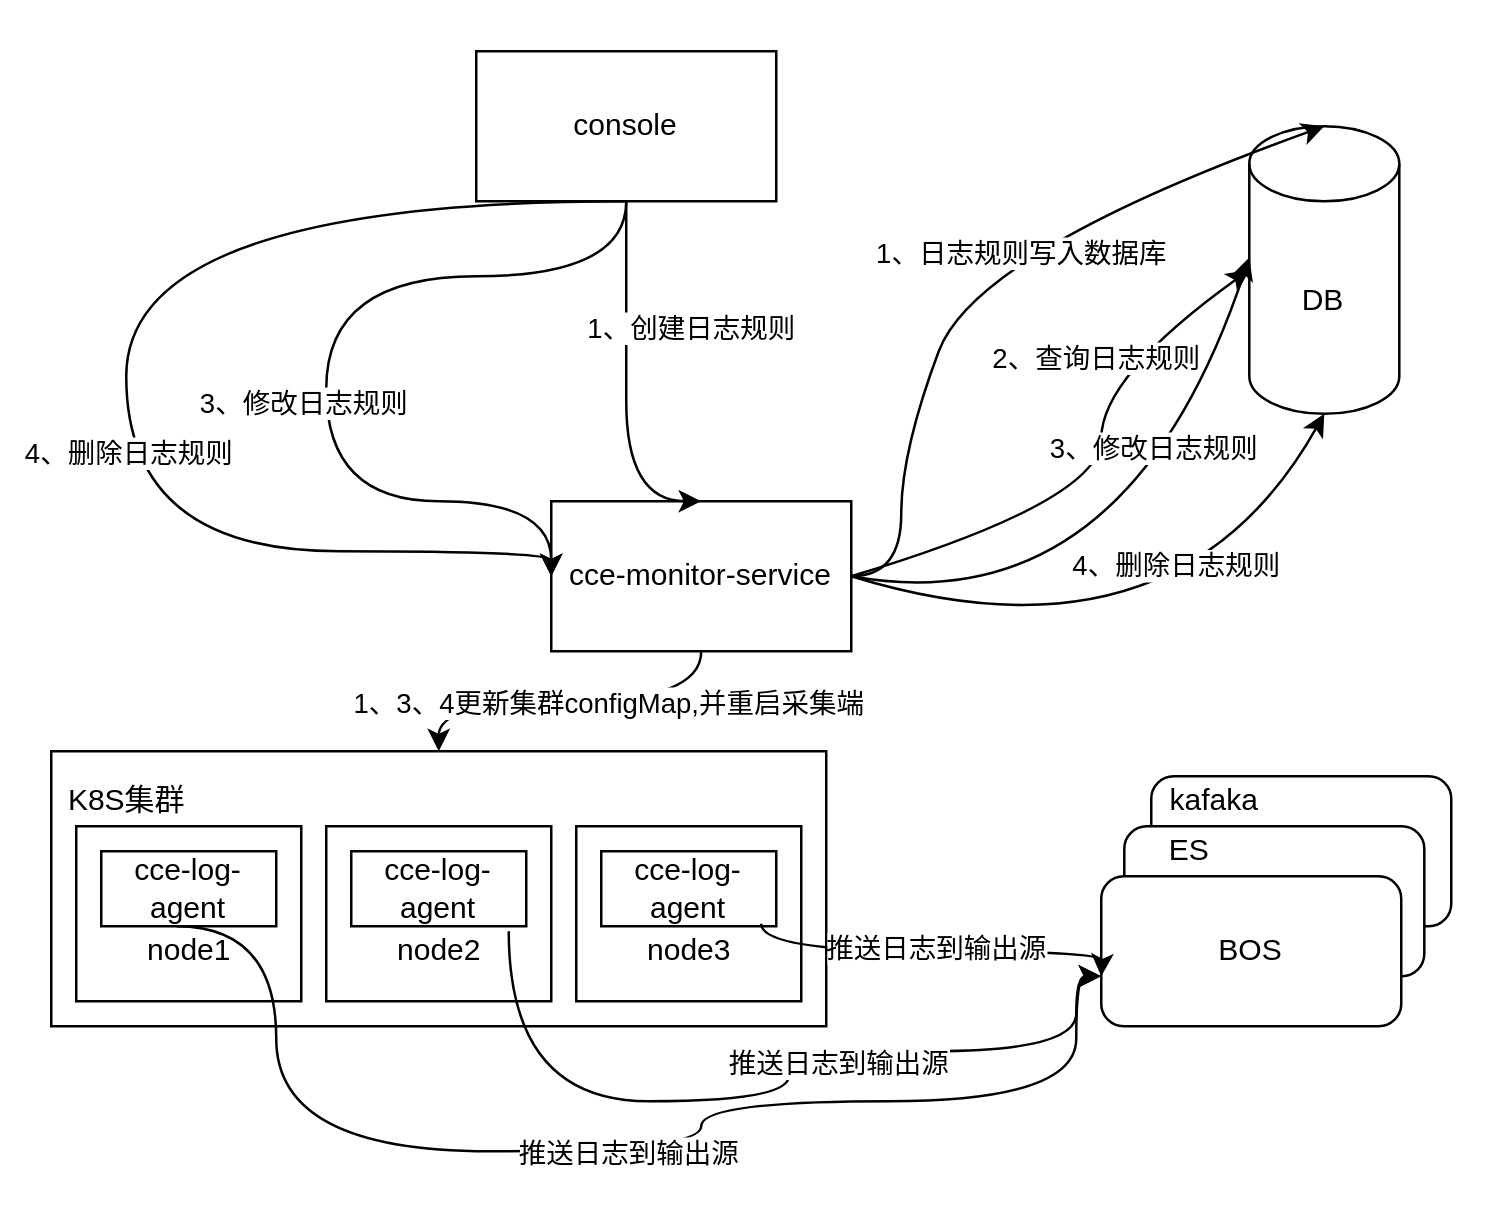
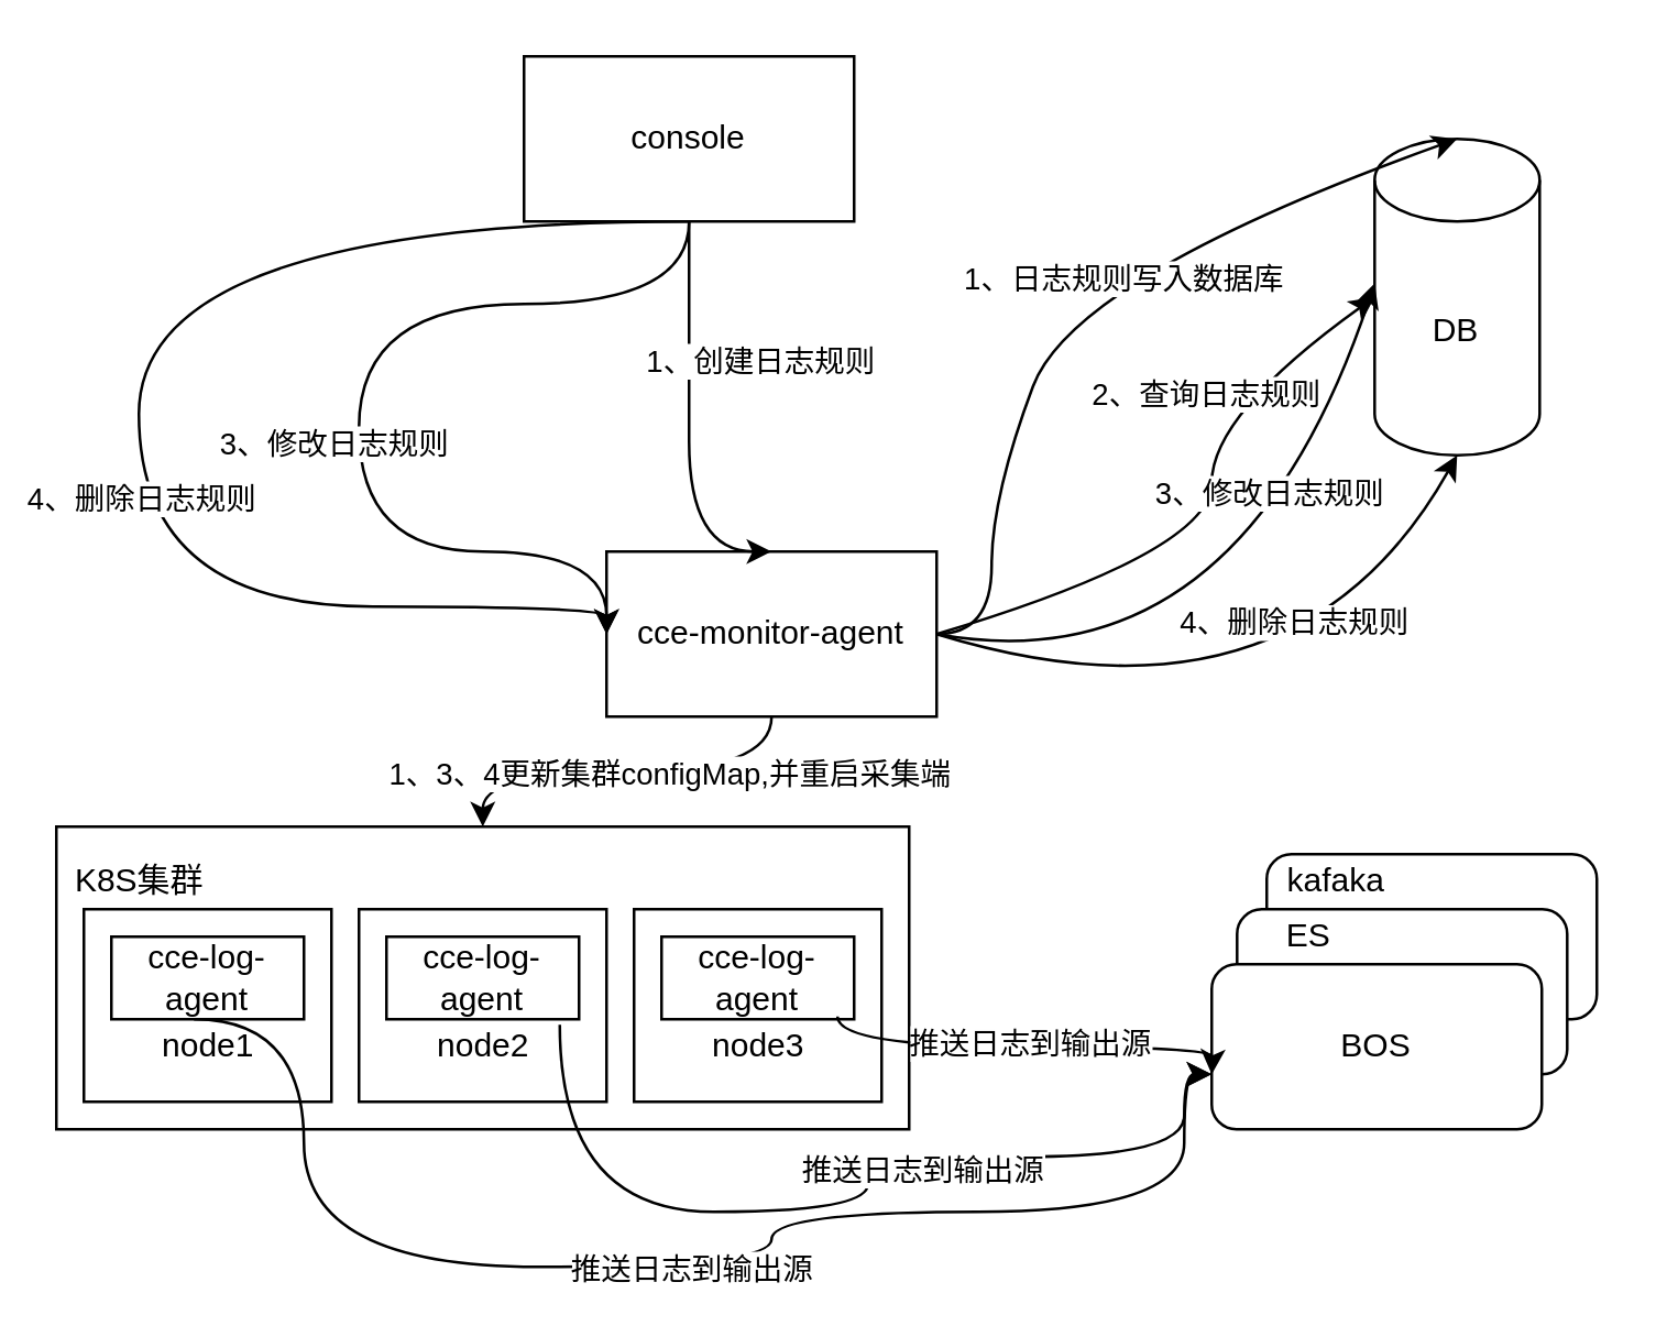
  <mxCell id="0" />
  <mxCell id="1" parent="0" />
  <mxCell id="2" style="edgeStyle=orthogonalEdgeStyle;curved=1;rounded=0;orthogonalLoop=1;jettySize=auto;html=1;exitX=0.5;exitY=1;exitDx=0;exitDy=0;entryX=0.5;entryY=0;entryDx=0;entryDy=0;" edge="1" parent="1" source="4" target="5"><mxGeometry relative="1" as="geometry" /></mxCell>
  <mxCell id="3" value="1、3、4更新集群configMap,并重启采集端" style="edgeLabel;html=1;align=center;verticalAlign=middle;resizable=0;points=[];" vertex="1" connectable="0" parent="2"><mxGeometry x="-0.2" relative="1" as="geometry"><mxPoint as="offset" /></mxGeometry></mxCell>
- <mxCell id="4" value="cce-monitor-service" style="rounded=0;whiteSpace=wrap;html=1;" vertex="1" parent="1"><mxGeometry x="220" y="200" width="120" height="60" as="geometry" /></mxCell>
+ <mxCell id="4" value="cce-monitor-agent" style="rounded=0;whiteSpace=wrap;html=1;" vertex="1" parent="1"><mxGeometry x="220" y="200" width="120" height="60" as="geometry" /></mxCell>
  <mxCell id="5" value="" style="rounded=0;whiteSpace=wrap;html=1;" vertex="1" parent="1"><mxGeometry x="20" y="300" width="310" height="110" as="geometry" /></mxCell>
  <mxCell id="6" value="console" style="rounded=0;whiteSpace=wrap;html=1;" vertex="1" parent="1"><mxGeometry x="190" width="120" height="60" as="geometry" y="20" /></mxCell>
  <mxCell id="7" value="DB" style="shape=cylinder3;whiteSpace=wrap;html=1;boundedLbl=1;backgroundOutline=1;size=15;" vertex="1" parent="1"><mxGeometry x="499.22" y="50" width="60" height="115" as="geometry" /></mxCell>
  <mxCell id="8" value="" style="rounded=0;whiteSpace=wrap;html=1;" vertex="1" parent="1"><mxGeometry x="30" y="330" width="90" height="70" as="geometry" /></mxCell>
  <mxCell id="9" value="" style="rounded=0;whiteSpace=wrap;html=1;" vertex="1" parent="1"><mxGeometry x="130" y="330" width="90" height="70" as="geometry" /></mxCell>
  <mxCell id="10" value="" style="rounded=0;whiteSpace=wrap;html=1;" vertex="1" parent="1"><mxGeometry x="230" y="330" width="90" height="70" as="geometry" /></mxCell>
  <mxCell id="11" value="cce-log-agent" style="rounded=0;whiteSpace=wrap;html=1;" vertex="1" parent="1"><mxGeometry x="40" y="340" width="70" height="30" as="geometry" /></mxCell>
  <mxCell id="12" value="cce-log-agent" style="rounded=0;whiteSpace=wrap;html=1;" vertex="1" parent="1"><mxGeometry x="140" y="340" width="70" height="30" as="geometry" /></mxCell>
  <mxCell id="13" value="cce-log-agent" style="rounded=0;whiteSpace=wrap;html=1;" vertex="1" parent="1"><mxGeometry x="240" y="340" width="70" height="30" as="geometry" /></mxCell>
  <mxCell id="14" value="node1" style="text;html=1;align=center;verticalAlign=middle;resizable=0;points=[];autosize=1;" vertex="1" parent="1"><mxGeometry x="50" y="370" width="50" height="20" as="geometry" /></mxCell>
  <mxCell id="15" value="node3" style="text;html=1;align=center;verticalAlign=middle;resizable=0;points=[];autosize=1;" vertex="1" parent="1"><mxGeometry x="250" y="370" width="50" height="20" as="geometry" /></mxCell>
  <mxCell id="16" value="node2" style="text;html=1;align=center;verticalAlign=middle;resizable=0;points=[];autosize=1;" vertex="1" parent="1"><mxGeometry x="150" y="370" width="50" height="20" as="geometry" /></mxCell>
  <mxCell id="17" value="K8S集群" style="text;html=1;align=center;verticalAlign=middle;resizable=0;points=[];autosize=1;" vertex="1" parent="1"><mxGeometry x="20" y="310" width="60" height="20" as="geometry" /></mxCell>
  <mxCell id="18" value="" style="curved=1;endArrow=classic;html=1;exitX=0.5;exitY=1;exitDx=0;exitDy=0;edgeStyle=orthogonalEdgeStyle;" edge="1" parent="1" source="6"><mxGeometry width="50" height="50" relative="1" as="geometry"><mxPoint x="310" y="260" as="sourcePoint" /><mxPoint x="220" y="230" as="targetPoint" /><Array as="points"><mxPoint x="250" y="110" /><mxPoint x="130" y="110" /><mxPoint x="130" y="200" /><mxPoint x="220" y="200" /></Array></mxGeometry></mxCell>
  <mxCell id="19" value="3、修改日志规则" style="edgeLabel;html=1;align=center;verticalAlign=middle;resizable=0;points=[];" vertex="1" connectable="0" parent="18"><mxGeometry x="0.05" y="1" relative="1" as="geometry"><mxPoint x="-11" y="11" as="offset" /></mxGeometry></mxCell>
  <mxCell id="20" value="" style="curved=1;endArrow=classic;html=1;entryX=0.5;entryY=0;entryDx=0;entryDy=0;edgeStyle=orthogonalEdgeStyle;" edge="1" parent="1" target="4"><mxGeometry width="50" height="50" relative="1" as="geometry"><mxPoint x="250" y="80" as="sourcePoint" /><mxPoint x="210" y="220" as="targetPoint" /><Array as="points"><mxPoint x="250" y="120" /><mxPoint x="250" y="120" /></Array></mxGeometry></mxCell>
  <mxCell id="21" value="1、创建日志规则" style="edgeLabel;html=1;align=center;verticalAlign=middle;resizable=0;points=[];" vertex="1" connectable="0" parent="20"><mxGeometry x="0.05" y="1" relative="1" as="geometry"><mxPoint x="24" y="-29" as="offset" /></mxGeometry></mxCell>
  <mxCell id="22" value="" style="curved=1;endArrow=classic;html=1;edgeStyle=orthogonalEdgeStyle;" edge="1" parent="1"><mxGeometry width="50" height="50" relative="1" as="geometry"><mxPoint x="250" y="80" as="sourcePoint" /><mxPoint x="220" y="230" as="targetPoint" /><Array as="points"><mxPoint x="50" y="80" /><mxPoint x="50" y="220" /><mxPoint x="220" y="220" /></Array></mxGeometry></mxCell>
  <mxCell id="23" value="4、删除日志规则" style="edgeLabel;html=1;align=center;verticalAlign=middle;resizable=0;points=[];" vertex="1" connectable="0" parent="22"><mxGeometry x="0.05" y="1" relative="1" as="geometry"><mxPoint x="-1" y="27" as="offset" /></mxGeometry></mxCell>
  <mxCell id="24" value="" style="curved=1;endArrow=classic;html=1;exitX=1;exitY=0.5;exitDx=0;exitDy=0;entryX=0.5;entryY=0;entryDx=0;entryDy=0;entryPerimeter=0;" edge="1" parent="1" source="4" target="7"><mxGeometry width="50" height="50" relative="1" as="geometry"><mxPoint x="310" y="230" as="sourcePoint" /><mxPoint x="360" y="180" as="targetPoint" /><Array as="points"><mxPoint x="360" y="230" /><mxPoint x="360" y="180" /><mxPoint x="390" y="100" /></Array></mxGeometry></mxCell>
  <mxCell id="25" value="1、日志规则写入数据库" style="edgeLabel;html=1;align=center;verticalAlign=middle;resizable=0;points=[];" vertex="1" connectable="0" parent="24"><mxGeometry x="0.132" y="-7" relative="1" as="geometry"><mxPoint as="offset" /></mxGeometry></mxCell>
  <mxCell id="26" value="" style="curved=1;endArrow=classic;html=1;exitX=1;exitY=0.5;exitDx=0;exitDy=0;entryX=0;entryY=0.5;entryDx=0;entryDy=0;entryPerimeter=0;" edge="1" parent="1" source="4" target="7"><mxGeometry width="50" height="50" relative="1" as="geometry"><mxPoint x="420" y="200" as="sourcePoint" /><mxPoint x="530" y="110" as="targetPoint" /><Array as="points"><mxPoint x="440" y="200" /><mxPoint x="440" y="150" /></Array></mxGeometry></mxCell>
  <mxCell id="27" value="2、查询日志规则" style="edgeLabel;html=1;align=center;verticalAlign=middle;resizable=0;points=[];" vertex="1" connectable="0" parent="26"><mxGeometry x="0.114" y="3" relative="1" as="geometry"><mxPoint y="-35.4" as="offset" /></mxGeometry></mxCell>
  <mxCell id="28" value="" style="curved=1;endArrow=classic;html=1;exitX=1;exitY=0.5;exitDx=0;exitDy=0;entryX=0;entryY=0;entryDx=0;entryDy=52.5;entryPerimeter=0;" edge="1" parent="1" source="4" target="7"><mxGeometry width="50" height="50" relative="1" as="geometry"><mxPoint x="430" y="250" as="sourcePoint" /><mxPoint x="540" y="160" as="targetPoint" /><Array as="points"><mxPoint x="450" y="250" /></Array></mxGeometry></mxCell>
  <mxCell id="29" value="3、修改日志规则" style="edgeLabel;html=1;align=center;verticalAlign=middle;resizable=0;points=[];" vertex="1" connectable="0" parent="28"><mxGeometry x="0.367" y="13" relative="1" as="geometry"><mxPoint as="offset" /></mxGeometry></mxCell>
  <mxCell id="30" value="" style="curved=1;endArrow=classic;html=1;exitX=1;exitY=0.5;exitDx=0;exitDy=0;entryX=0.5;entryY=1;entryDx=0;entryDy=0;entryPerimeter=0;" edge="1" parent="1" source="4" target="7"><mxGeometry width="50" height="50" relative="1" as="geometry"><mxPoint x="460" y="300" as="sourcePoint" /><mxPoint x="570" y="210" as="targetPoint" /><Array as="points"><mxPoint x="470" y="270" /></Array></mxGeometry></mxCell>
  <mxCell id="31" value="4、删除日志规则" style="edgeLabel;html=1;align=center;verticalAlign=middle;resizable=0;points=[];" vertex="1" connectable="0" parent="30"><mxGeometry x="0.349" y="22" relative="1" as="geometry"><mxPoint y="-1" as="offset" /></mxGeometry></mxCell>
  <mxCell id="32" value="" style="rounded=1;whiteSpace=wrap;html=1;" vertex="1" parent="1"><mxGeometry x="460" y="310" width="120" height="60" as="geometry" /></mxCell>
  <mxCell id="33" value="" style="rounded=1;whiteSpace=wrap;html=1;" vertex="1" parent="1"><mxGeometry x="449.22" y="330" width="120" height="60" as="geometry" /></mxCell>
  <mxCell id="34" value="BOS" style="rounded=1;whiteSpace=wrap;html=1;" vertex="1" parent="1"><mxGeometry x="440" y="350" width="120" height="60" as="geometry" /></mxCell>
  <mxCell id="35" value="" style="endArrow=classic;html=1;exitX=0.4;exitY=0;exitDx=0;exitDy=0;exitPerimeter=0;edgeStyle=orthogonalEdgeStyle;curved=1;" edge="1" parent="1" source="14"><mxGeometry width="50" height="50" relative="1" as="geometry"><mxPoint x="310" y="330" as="sourcePoint" /><mxPoint x="440" y="390" as="targetPoint" /><Array as="points"><mxPoint x="110" y="370" /><mxPoint x="110" y="460" /><mxPoint x="280" y="460" /><mxPoint x="280" y="440" /><mxPoint x="430" y="440" /><mxPoint x="430" y="390" /></Array></mxGeometry></mxCell>
  <mxCell id="36" value="推送日志到输出源" style="edgeLabel;html=1;align=center;verticalAlign=middle;resizable=0;points=[];" vertex="1" connectable="0" parent="35"><mxGeometry x="0.404" y="-1" relative="1" as="geometry"><mxPoint x="-82" y="19" as="offset" /></mxGeometry></mxCell>
  <mxCell id="37" value="" style="endArrow=classic;html=1;exitX=0.914;exitY=0.967;exitDx=0;exitDy=0;exitPerimeter=0;edgeStyle=orthogonalEdgeStyle;curved=1;" edge="1" parent="1" source="13"><mxGeometry width="50" height="50" relative="1" as="geometry"><mxPoint x="350" y="480" as="sourcePoint" /><mxPoint x="440" y="390" as="targetPoint" /></mxGeometry></mxCell>
  <mxCell id="38" value="推送日志到输出源" style="edgeLabel;html=1;align=center;verticalAlign=middle;resizable=0;points=[];" vertex="1" connectable="0" parent="37"><mxGeometry x="0.019" y="2" relative="1" as="geometry"><mxPoint as="offset" /></mxGeometry></mxCell>
  <mxCell id="39" value="" style="endArrow=classic;html=1;exitX=1.06;exitY=0.1;exitDx=0;exitDy=0;exitPerimeter=0;edgeStyle=orthogonalEdgeStyle;curved=1;" edge="1" parent="1" source="16"><mxGeometry width="50" height="50" relative="1" as="geometry"><mxPoint x="320" y="450" as="sourcePoint" /><mxPoint x="440" y="390" as="targetPoint" /><Array as="points"><mxPoint x="203" y="440" /><mxPoint x="315" y="440" /><mxPoint x="315" y="420" /><mxPoint x="430" y="420" /></Array></mxGeometry></mxCell>
  <mxCell id="40" value="推送日志到输出源" style="edgeLabel;html=1;align=center;verticalAlign=middle;resizable=0;points=[];" vertex="1" connectable="0" parent="39"><mxGeometry x="0.234" y="-4" relative="1" as="geometry"><mxPoint as="offset" /></mxGeometry></mxCell>
  <mxCell id="41" value="ES" style="text;html=1;align=center;verticalAlign=middle;resizable=0;points=[];autosize=1;" vertex="1" parent="1"><mxGeometry x="460" y="330" width="30" height="20" as="geometry" /></mxCell>
  <mxCell id="42" value="kafaka" style="text;html=1;align=center;verticalAlign=middle;resizable=0;points=[];autosize=1;" vertex="1" parent="1"><mxGeometry x="460" y="310" width="50" height="20" as="geometry" /></mxCell>
